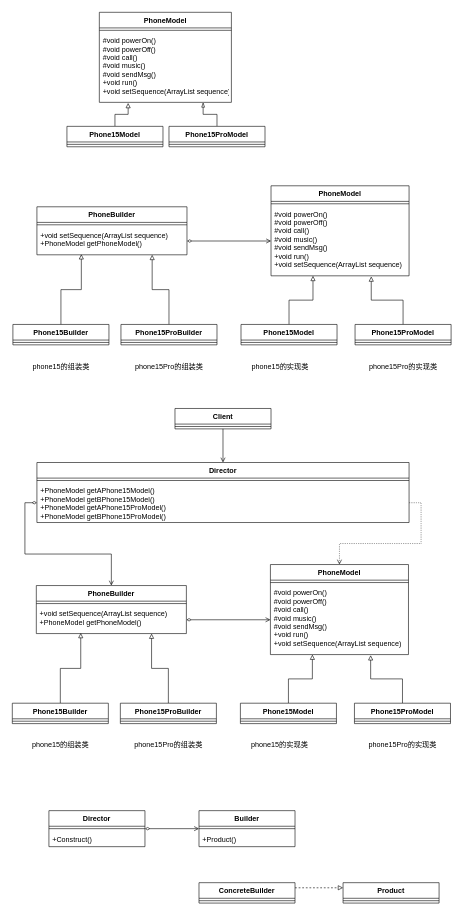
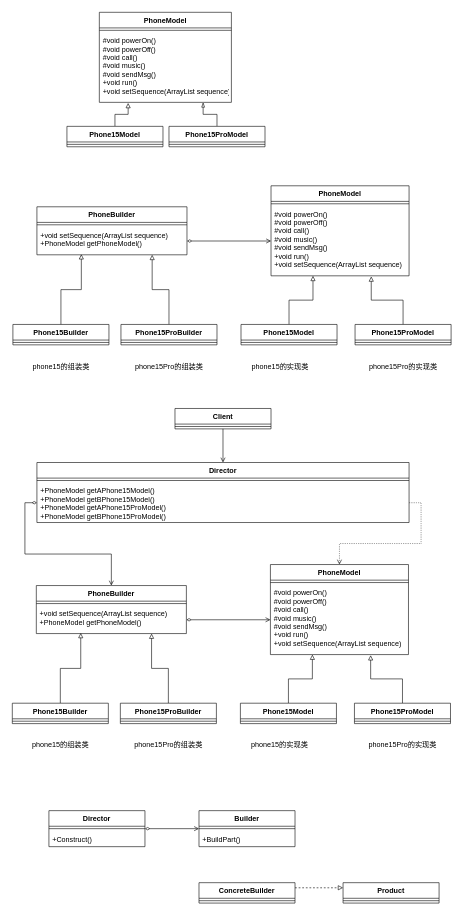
  <mxCell id="0" />
  <mxCell id="1" parent="0" />
  <mxCell id="2" value="PhoneModel" style="swimlane;fontStyle=1;align=center;verticalAlign=top;childLayout=stackLayout;horizontal=1;startSize=26;horizontalStack=0;resizeParent=1;resizeParentMax=0;resizeLast=0;collapsible=1;marginBottom=0;" vertex="1" parent="1"><mxGeometry x="165" y="20" width="220" height="150" as="geometry" /></mxCell>
  <mxCell id="3" value="" style="line;strokeWidth=1;fillColor=none;align=left;verticalAlign=middle;spacingTop=-1;spacingLeft=3;spacingRight=3;rotatable=0;labelPosition=right;points=[];portConstraint=eastwest;" vertex="1" parent="2"><mxGeometry y="26" width="220" height="8" as="geometry" /></mxCell>
  <mxCell id="4" value="#void powerOn()&#10;#void powerOff()&#10;#void call()&#10;#void music()&#10;#void sendMsg()&#10;+void run()&#10;+void setSequence(ArrayList sequence)" style="text;strokeColor=none;fillColor=none;align=left;verticalAlign=top;spacingLeft=4;spacingRight=4;overflow=hidden;rotatable=0;points=[[0,0.5],[1,0.5]];portConstraint=eastwest;" vertex="1" parent="2"><mxGeometry y="34" width="220" height="116" as="geometry" /></mxCell>
  <mxCell id="5" style="edgeStyle=orthogonalEdgeStyle;rounded=0;orthogonalLoop=1;jettySize=auto;html=1;exitX=0.5;exitY=0;exitDx=0;exitDy=0;entryX=0.218;entryY=1.009;entryDx=0;entryDy=0;entryPerimeter=0;endArrow=block;endFill=0;" edge="1" parent="1" source="6" target="4"><mxGeometry relative="1" as="geometry" /></mxCell>
  <mxCell id="6" value="Phone15Model" style="swimlane;fontStyle=1;align=center;verticalAlign=top;childLayout=stackLayout;horizontal=1;startSize=26;horizontalStack=0;resizeParent=1;resizeParentMax=0;resizeLast=0;collapsible=1;marginBottom=0;" vertex="1" parent="1"><mxGeometry x="111" y="210" width="160" height="34" as="geometry" /></mxCell>
  <mxCell id="7" value="" style="line;strokeWidth=1;fillColor=none;align=left;verticalAlign=middle;spacingTop=-1;spacingLeft=3;spacingRight=3;rotatable=0;labelPosition=right;points=[];portConstraint=eastwest;" vertex="1" parent="6"><mxGeometry y="26" width="160" height="8" as="geometry" /></mxCell>
  <mxCell id="8" style="edgeStyle=orthogonalEdgeStyle;rounded=0;orthogonalLoop=1;jettySize=auto;html=1;exitX=0.5;exitY=0;exitDx=0;exitDy=0;entryX=0.786;entryY=1;entryDx=0;entryDy=0;entryPerimeter=0;endArrow=blockThin;endFill=0;" edge="1" parent="1" source="9" target="4"><mxGeometry relative="1" as="geometry" /></mxCell>
  <mxCell id="9" value="Phone15ProModel" style="swimlane;fontStyle=1;align=center;verticalAlign=top;childLayout=stackLayout;horizontal=1;startSize=26;horizontalStack=0;resizeParent=1;resizeParentMax=0;resizeLast=0;collapsible=1;marginBottom=0;" vertex="1" parent="1"><mxGeometry x="281" y="210" width="160" height="34" as="geometry" /></mxCell>
  <mxCell id="10" value="" style="line;strokeWidth=1;fillColor=none;align=left;verticalAlign=middle;spacingTop=-1;spacingLeft=3;spacingRight=3;rotatable=0;labelPosition=right;points=[];portConstraint=eastwest;" vertex="1" parent="9"><mxGeometry y="26" width="160" height="8" as="geometry" /></mxCell>
  <mxCell id="11" value="PhoneModel" style="swimlane;fontStyle=1;align=center;verticalAlign=top;childLayout=stackLayout;horizontal=1;startSize=26;horizontalStack=0;resizeParent=1;resizeParentMax=0;resizeLast=0;collapsible=1;marginBottom=0;" vertex="1" parent="1"><mxGeometry x="451" y="309" width="230" height="150" as="geometry" /></mxCell>
  <mxCell id="12" value="" style="line;strokeWidth=1;fillColor=none;align=left;verticalAlign=middle;spacingTop=-1;spacingLeft=3;spacingRight=3;rotatable=0;labelPosition=right;points=[];portConstraint=eastwest;" vertex="1" parent="11"><mxGeometry y="26" width="230" height="8" as="geometry" /></mxCell>
  <mxCell id="13" value="#void powerOn()&#10;#void powerOff()&#10;#void call()&#10;#void music()&#10;#void sendMsg()&#10;+void run()&#10;+void setSequence(ArrayList sequence)" style="text;strokeColor=none;fillColor=none;align=left;verticalAlign=top;spacingLeft=4;spacingRight=4;overflow=hidden;rotatable=0;points=[[0,0.5],[1,0.5]];portConstraint=eastwest;" vertex="1" parent="11"><mxGeometry y="34" width="230" height="116" as="geometry" /></mxCell>
  <mxCell id="14" value="PhoneBuilder" style="swimlane;fontStyle=1;align=center;verticalAlign=top;childLayout=stackLayout;horizontal=1;startSize=26;horizontalStack=0;resizeParent=1;resizeParentMax=0;resizeLast=0;collapsible=1;marginBottom=0;" vertex="1" parent="1"><mxGeometry x="61" y="344" width="250" height="80" as="geometry" /></mxCell>
  <mxCell id="15" value="" style="line;strokeWidth=1;fillColor=none;align=left;verticalAlign=middle;spacingTop=-1;spacingLeft=3;spacingRight=3;rotatable=0;labelPosition=right;points=[];portConstraint=eastwest;" vertex="1" parent="14"><mxGeometry y="26" width="250" height="8" as="geometry" /></mxCell>
  <mxCell id="16" value="+void setSequence(ArrayList sequence)&#10;+PhoneModel getPhoneModel()" style="text;strokeColor=none;fillColor=none;align=left;verticalAlign=top;spacingLeft=4;spacingRight=4;overflow=hidden;rotatable=0;points=[[0,0.5],[1,0.5]];portConstraint=eastwest;" vertex="1" parent="14"><mxGeometry y="34" width="250" height="46" as="geometry" /></mxCell>
  <mxCell id="17" style="edgeStyle=orthogonalEdgeStyle;rounded=0;orthogonalLoop=1;jettySize=auto;html=1;exitX=0.5;exitY=0;exitDx=0;exitDy=0;entryX=0.296;entryY=0.978;entryDx=0;entryDy=0;entryPerimeter=0;endArrow=block;endFill=0;" edge="1" parent="1" source="18" target="16"><mxGeometry relative="1" as="geometry" /></mxCell>
  <mxCell id="18" value="Phone15Builder" style="swimlane;fontStyle=1;align=center;verticalAlign=top;childLayout=stackLayout;horizontal=1;startSize=26;horizontalStack=0;resizeParent=1;resizeParentMax=0;resizeLast=0;collapsible=1;marginBottom=0;" vertex="1" parent="1"><mxGeometry x="21" y="540" width="160" height="34" as="geometry" /></mxCell>
  <mxCell id="19" value="" style="line;strokeWidth=1;fillColor=none;align=left;verticalAlign=middle;spacingTop=-1;spacingLeft=3;spacingRight=3;rotatable=0;labelPosition=right;points=[];portConstraint=eastwest;" vertex="1" parent="18"><mxGeometry y="26" width="160" height="8" as="geometry" /></mxCell>
  <mxCell id="20" style="edgeStyle=orthogonalEdgeStyle;rounded=0;orthogonalLoop=1;jettySize=auto;html=1;exitX=0.5;exitY=0;exitDx=0;exitDy=0;entryX=0.768;entryY=1;entryDx=0;entryDy=0;entryPerimeter=0;endArrow=block;endFill=0;" edge="1" parent="1" source="21" target="16"><mxGeometry relative="1" as="geometry" /></mxCell>
  <mxCell id="21" value="Phone15ProBuilder" style="swimlane;fontStyle=1;align=center;verticalAlign=top;childLayout=stackLayout;horizontal=1;startSize=26;horizontalStack=0;resizeParent=1;resizeParentMax=0;resizeLast=0;collapsible=1;marginBottom=0;" vertex="1" parent="1"><mxGeometry x="201" y="540" width="160" height="34" as="geometry" /></mxCell>
  <mxCell id="22" value="" style="line;strokeWidth=1;fillColor=none;align=left;verticalAlign=middle;spacingTop=-1;spacingLeft=3;spacingRight=3;rotatable=0;labelPosition=right;points=[];portConstraint=eastwest;" vertex="1" parent="21"><mxGeometry y="26" width="160" height="8" as="geometry" /></mxCell>
  <mxCell id="23" style="edgeStyle=orthogonalEdgeStyle;rounded=0;orthogonalLoop=1;jettySize=auto;html=1;exitX=0.5;exitY=0;exitDx=0;exitDy=0;entryX=0.304;entryY=1;entryDx=0;entryDy=0;entryPerimeter=0;endArrow=block;endFill=0;" edge="1" parent="1" source="24" target="13"><mxGeometry relative="1" as="geometry" /></mxCell>
  <mxCell id="24" value="Phone15Model" style="swimlane;fontStyle=1;align=center;verticalAlign=top;childLayout=stackLayout;horizontal=1;startSize=26;horizontalStack=0;resizeParent=1;resizeParentMax=0;resizeLast=0;collapsible=1;marginBottom=0;" vertex="1" parent="1"><mxGeometry x="401" y="540" width="160" height="34" as="geometry" /></mxCell>
  <mxCell id="25" value="" style="line;strokeWidth=1;fillColor=none;align=left;verticalAlign=middle;spacingTop=-1;spacingLeft=3;spacingRight=3;rotatable=0;labelPosition=right;points=[];portConstraint=eastwest;" vertex="1" parent="24"><mxGeometry y="26" width="160" height="8" as="geometry" /></mxCell>
  <mxCell id="26" style="edgeStyle=orthogonalEdgeStyle;rounded=0;orthogonalLoop=1;jettySize=auto;html=1;exitX=0.5;exitY=0;exitDx=0;exitDy=0;entryX=0.726;entryY=1.009;entryDx=0;entryDy=0;entryPerimeter=0;endArrow=block;endFill=0;" edge="1" parent="1" source="27" target="13"><mxGeometry relative="1" as="geometry" /></mxCell>
  <mxCell id="27" value="Phone15ProModel" style="swimlane;fontStyle=1;align=center;verticalAlign=top;childLayout=stackLayout;horizontal=1;startSize=26;horizontalStack=0;resizeParent=1;resizeParentMax=0;resizeLast=0;collapsible=1;marginBottom=0;" vertex="1" parent="1"><mxGeometry x="591" y="540" width="160" height="34" as="geometry" /></mxCell>
  <mxCell id="28" value="" style="line;strokeWidth=1;fillColor=none;align=left;verticalAlign=middle;spacingTop=-1;spacingLeft=3;spacingRight=3;rotatable=0;labelPosition=right;points=[];portConstraint=eastwest;" vertex="1" parent="27"><mxGeometry y="26" width="160" height="8" as="geometry" /></mxCell>
  <mxCell id="29" style="edgeStyle=orthogonalEdgeStyle;rounded=0;orthogonalLoop=1;jettySize=auto;html=1;exitX=1;exitY=0.5;exitDx=0;exitDy=0;entryX=0;entryY=0.5;entryDx=0;entryDy=0;endArrow=open;endFill=0;startArrow=diamondThin;startFill=0;" edge="1" parent="1" source="16" target="13"><mxGeometry relative="1" as="geometry" /></mxCell>
  <mxCell id="30" value="phone15的组装类" style="text;html=1;align=center;verticalAlign=middle;resizable=0;points=[];autosize=1;strokeColor=none;fillColor=none;" vertex="1" parent="1"><mxGeometry x="46" y="600" width="110" height="20" as="geometry" /></mxCell>
  <mxCell id="31" value="phone15Pro的组装类" style="text;html=1;align=center;verticalAlign=middle;resizable=0;points=[];autosize=1;strokeColor=none;fillColor=none;" vertex="1" parent="1"><mxGeometry x="216" y="600" width="130" height="20" as="geometry" /></mxCell>
  <mxCell id="32" value="phone15的实现类" style="text;html=1;align=center;verticalAlign=middle;resizable=0;points=[];autosize=1;strokeColor=none;fillColor=none;" vertex="1" parent="1"><mxGeometry x="411" y="600" width="110" height="20" as="geometry" /></mxCell>
  <mxCell id="33" value="phone15Pro的实现类" style="text;html=1;align=center;verticalAlign=middle;resizable=0;points=[];autosize=1;strokeColor=none;fillColor=none;" vertex="1" parent="1"><mxGeometry x="606" y="600" width="130" height="20" as="geometry" /></mxCell>
  <mxCell id="34" value="PhoneModel" style="swimlane;fontStyle=1;align=center;verticalAlign=top;childLayout=stackLayout;horizontal=1;startSize=26;horizontalStack=0;resizeParent=1;resizeParentMax=0;resizeLast=0;collapsible=1;marginBottom=0;" vertex="1" parent="1"><mxGeometry x="450" y="940" width="230" height="150" as="geometry" /></mxCell>
  <mxCell id="35" value="" style="line;strokeWidth=1;fillColor=none;align=left;verticalAlign=middle;spacingTop=-1;spacingLeft=3;spacingRight=3;rotatable=0;labelPosition=right;points=[];portConstraint=eastwest;" vertex="1" parent="34"><mxGeometry y="26" width="230" height="8" as="geometry" /></mxCell>
  <mxCell id="36" value="#void powerOn()&#10;#void powerOff()&#10;#void call()&#10;#void music()&#10;#void sendMsg()&#10;+void run()&#10;+void setSequence(ArrayList sequence)" style="text;strokeColor=none;fillColor=none;align=left;verticalAlign=top;spacingLeft=4;spacingRight=4;overflow=hidden;rotatable=0;points=[[0,0.5],[1,0.5]];portConstraint=eastwest;" vertex="1" parent="34"><mxGeometry y="34" width="230" height="116" as="geometry" /></mxCell>
  <mxCell id="37" value="PhoneBuilder" style="swimlane;fontStyle=1;align=center;verticalAlign=top;childLayout=stackLayout;horizontal=1;startSize=26;horizontalStack=0;resizeParent=1;resizeParentMax=0;resizeLast=0;collapsible=1;marginBottom=0;" vertex="1" parent="1"><mxGeometry x="60" y="975" width="250" height="80" as="geometry" /></mxCell>
  <mxCell id="38" value="" style="line;strokeWidth=1;fillColor=none;align=left;verticalAlign=middle;spacingTop=-1;spacingLeft=3;spacingRight=3;rotatable=0;labelPosition=right;points=[];portConstraint=eastwest;" vertex="1" parent="37"><mxGeometry y="26" width="250" height="8" as="geometry" /></mxCell>
  <mxCell id="39" value="+void setSequence(ArrayList sequence)&#10;+PhoneModel getPhoneModel()" style="text;strokeColor=none;fillColor=none;align=left;verticalAlign=top;spacingLeft=4;spacingRight=4;overflow=hidden;rotatable=0;points=[[0,0.5],[1,0.5]];portConstraint=eastwest;" vertex="1" parent="37"><mxGeometry y="34" width="250" height="46" as="geometry" /></mxCell>
  <mxCell id="40" style="edgeStyle=orthogonalEdgeStyle;rounded=0;orthogonalLoop=1;jettySize=auto;html=1;exitX=0.5;exitY=0;exitDx=0;exitDy=0;entryX=0.296;entryY=0.978;entryDx=0;entryDy=0;entryPerimeter=0;endArrow=block;endFill=0;" edge="1" parent="1" source="41" target="39"><mxGeometry relative="1" as="geometry" /></mxCell>
  <mxCell id="41" value="Phone15Builder" style="swimlane;fontStyle=1;align=center;verticalAlign=top;childLayout=stackLayout;horizontal=1;startSize=26;horizontalStack=0;resizeParent=1;resizeParentMax=0;resizeLast=0;collapsible=1;marginBottom=0;" vertex="1" parent="1"><mxGeometry x="20" y="1171" width="160" height="34" as="geometry" /></mxCell>
  <mxCell id="42" value="" style="line;strokeWidth=1;fillColor=none;align=left;verticalAlign=middle;spacingTop=-1;spacingLeft=3;spacingRight=3;rotatable=0;labelPosition=right;points=[];portConstraint=eastwest;" vertex="1" parent="41"><mxGeometry y="26" width="160" height="8" as="geometry" /></mxCell>
  <mxCell id="43" style="edgeStyle=orthogonalEdgeStyle;rounded=0;orthogonalLoop=1;jettySize=auto;html=1;exitX=0.5;exitY=0;exitDx=0;exitDy=0;entryX=0.768;entryY=1;entryDx=0;entryDy=0;entryPerimeter=0;endArrow=block;endFill=0;" edge="1" parent="1" source="44" target="39"><mxGeometry relative="1" as="geometry" /></mxCell>
  <mxCell id="44" value="Phone15ProBuilder" style="swimlane;fontStyle=1;align=center;verticalAlign=top;childLayout=stackLayout;horizontal=1;startSize=26;horizontalStack=0;resizeParent=1;resizeParentMax=0;resizeLast=0;collapsible=1;marginBottom=0;" vertex="1" parent="1"><mxGeometry x="200" y="1171" width="160" height="34" as="geometry" /></mxCell>
  <mxCell id="45" value="" style="line;strokeWidth=1;fillColor=none;align=left;verticalAlign=middle;spacingTop=-1;spacingLeft=3;spacingRight=3;rotatable=0;labelPosition=right;points=[];portConstraint=eastwest;" vertex="1" parent="44"><mxGeometry y="26" width="160" height="8" as="geometry" /></mxCell>
  <mxCell id="46" style="edgeStyle=orthogonalEdgeStyle;rounded=0;orthogonalLoop=1;jettySize=auto;html=1;exitX=0.5;exitY=0;exitDx=0;exitDy=0;entryX=0.304;entryY=1;entryDx=0;entryDy=0;entryPerimeter=0;endArrow=block;endFill=0;" edge="1" parent="1" source="47" target="36"><mxGeometry relative="1" as="geometry" /></mxCell>
  <mxCell id="47" value="Phone15Model" style="swimlane;fontStyle=1;align=center;verticalAlign=top;childLayout=stackLayout;horizontal=1;startSize=26;horizontalStack=0;resizeParent=1;resizeParentMax=0;resizeLast=0;collapsible=1;marginBottom=0;" vertex="1" parent="1"><mxGeometry x="400" y="1171" width="160" height="34" as="geometry" /></mxCell>
  <mxCell id="48" value="" style="line;strokeWidth=1;fillColor=none;align=left;verticalAlign=middle;spacingTop=-1;spacingLeft=3;spacingRight=3;rotatable=0;labelPosition=right;points=[];portConstraint=eastwest;" vertex="1" parent="47"><mxGeometry y="26" width="160" height="8" as="geometry" /></mxCell>
  <mxCell id="49" style="edgeStyle=orthogonalEdgeStyle;rounded=0;orthogonalLoop=1;jettySize=auto;html=1;exitX=0.5;exitY=0;exitDx=0;exitDy=0;entryX=0.726;entryY=1.009;entryDx=0;entryDy=0;entryPerimeter=0;endArrow=block;endFill=0;" edge="1" parent="1" source="50" target="36"><mxGeometry relative="1" as="geometry" /></mxCell>
  <mxCell id="50" value="Phone15ProModel" style="swimlane;fontStyle=1;align=center;verticalAlign=top;childLayout=stackLayout;horizontal=1;startSize=26;horizontalStack=0;resizeParent=1;resizeParentMax=0;resizeLast=0;collapsible=1;marginBottom=0;" vertex="1" parent="1"><mxGeometry x="590" y="1171" width="160" height="34" as="geometry" /></mxCell>
  <mxCell id="51" value="" style="line;strokeWidth=1;fillColor=none;align=left;verticalAlign=middle;spacingTop=-1;spacingLeft=3;spacingRight=3;rotatable=0;labelPosition=right;points=[];portConstraint=eastwest;" vertex="1" parent="50"><mxGeometry y="26" width="160" height="8" as="geometry" /></mxCell>
  <mxCell id="52" style="edgeStyle=orthogonalEdgeStyle;rounded=0;orthogonalLoop=1;jettySize=auto;html=1;exitX=1;exitY=0.5;exitDx=0;exitDy=0;entryX=0;entryY=0.5;entryDx=0;entryDy=0;endArrow=open;endFill=0;startArrow=diamondThin;startFill=0;" edge="1" parent="1" source="39" target="36"><mxGeometry relative="1" as="geometry" /></mxCell>
  <mxCell id="53" value="phone15的组装类" style="text;html=1;align=center;verticalAlign=middle;resizable=0;points=[];autosize=1;strokeColor=none;fillColor=none;" vertex="1" parent="1"><mxGeometry x="45" y="1231" width="110" height="20" as="geometry" /></mxCell>
  <mxCell id="54" value="phone15Pro的组装类" style="text;html=1;align=center;verticalAlign=middle;resizable=0;points=[];autosize=1;strokeColor=none;fillColor=none;" vertex="1" parent="1"><mxGeometry x="215" y="1231" width="130" height="20" as="geometry" /></mxCell>
  <mxCell id="55" value="phone15的实现类" style="text;html=1;align=center;verticalAlign=middle;resizable=0;points=[];autosize=1;strokeColor=none;fillColor=none;" vertex="1" parent="1"><mxGeometry x="410" y="1231" width="110" height="20" as="geometry" /></mxCell>
  <mxCell id="56" value="phone15Pro的实现类" style="text;html=1;align=center;verticalAlign=middle;resizable=0;points=[];autosize=1;strokeColor=none;fillColor=none;" vertex="1" parent="1"><mxGeometry x="605" y="1231" width="130" height="20" as="geometry" /></mxCell>
  <mxCell id="57" value="Director" style="swimlane;fontStyle=1;align=center;verticalAlign=top;childLayout=stackLayout;horizontal=1;startSize=26;horizontalStack=0;resizeParent=1;resizeParentMax=0;resizeLast=0;collapsible=1;marginBottom=0;" vertex="1" parent="1"><mxGeometry x="61" y="770" width="620" height="100" as="geometry" /></mxCell>
  <mxCell id="58" value="" style="line;strokeWidth=1;fillColor=none;align=left;verticalAlign=middle;spacingTop=-1;spacingLeft=3;spacingRight=3;rotatable=0;labelPosition=right;points=[];portConstraint=eastwest;" vertex="1" parent="57"><mxGeometry y="26" width="620" height="8" as="geometry" /></mxCell>
  <mxCell id="59" value="+PhoneModel getAPhone15Model()&#10;+PhoneModel getBPhone15Model()&#10;+PhoneModel getAPhone15ProModel()&#10;+PhoneModel getBPhone15ProModel()&#10;" style="text;strokeColor=none;fillColor=none;align=left;verticalAlign=top;spacingLeft=4;spacingRight=4;overflow=hidden;rotatable=0;points=[[0,0.5],[1,0.5]];portConstraint=eastwest;" vertex="1" parent="57"><mxGeometry y="34" width="620" height="66" as="geometry" /></mxCell>
  <mxCell id="60" style="edgeStyle=orthogonalEdgeStyle;rounded=0;orthogonalLoop=1;jettySize=auto;html=1;exitX=0.5;exitY=1;exitDx=0;exitDy=0;startArrow=none;startFill=0;endArrow=open;endFill=0;" edge="1" parent="1" source="61" target="57"><mxGeometry relative="1" as="geometry" /></mxCell>
  <mxCell id="61" value="Client" style="swimlane;fontStyle=1;align=center;verticalAlign=top;childLayout=stackLayout;horizontal=1;startSize=26;horizontalStack=0;resizeParent=1;resizeParentMax=0;resizeLast=0;collapsible=1;marginBottom=0;" vertex="1" parent="1"><mxGeometry x="291" y="680" width="160" height="34" as="geometry" /></mxCell>
  <mxCell id="62" value="" style="line;strokeWidth=1;fillColor=none;align=left;verticalAlign=middle;spacingTop=-1;spacingLeft=3;spacingRight=3;rotatable=0;labelPosition=right;points=[];portConstraint=eastwest;" vertex="1" parent="61"><mxGeometry y="26" width="160" height="8" as="geometry" /></mxCell>
  <mxCell id="63" style="edgeStyle=orthogonalEdgeStyle;rounded=0;orthogonalLoop=1;jettySize=auto;html=1;exitX=0;exitY=0.5;exitDx=0;exitDy=0;startArrow=diamondThin;startFill=0;endArrow=open;endFill=0;" edge="1" parent="1" source="59" target="37"><mxGeometry relative="1" as="geometry" /></mxCell>
  <mxCell id="64" style="edgeStyle=orthogonalEdgeStyle;rounded=0;orthogonalLoop=1;jettySize=auto;html=1;exitX=1;exitY=0.5;exitDx=0;exitDy=0;startArrow=none;startFill=0;endArrow=open;endFill=0;dashed=1;dashPattern=1 2;" edge="1" parent="1" source="59" target="34"><mxGeometry relative="1" as="geometry" /></mxCell>
  <mxCell id="65" style="edgeStyle=orthogonalEdgeStyle;rounded=0;orthogonalLoop=1;jettySize=auto;html=1;exitX=1;exitY=0.5;exitDx=0;exitDy=0;entryX=0;entryY=-0.154;entryDx=0;entryDy=0;entryPerimeter=0;startArrow=diamondThin;startFill=0;endArrow=open;endFill=0;" edge="1" parent="1" source="66" target="71"><mxGeometry relative="1" as="geometry" /></mxCell>
  <mxCell id="66" value="Director&#10;" style="swimlane;fontStyle=1;align=center;verticalAlign=top;childLayout=stackLayout;horizontal=1;startSize=26;horizontalStack=0;resizeParent=1;resizeParentMax=0;resizeLast=0;collapsible=1;marginBottom=0;" vertex="1" parent="1"><mxGeometry x="81" y="1350" width="160" height="60" as="geometry" /></mxCell>
  <mxCell id="67" value="" style="line;strokeWidth=1;fillColor=none;align=left;verticalAlign=middle;spacingTop=-1;spacingLeft=3;spacingRight=3;rotatable=0;labelPosition=right;points=[];portConstraint=eastwest;" vertex="1" parent="66"><mxGeometry y="26" width="160" height="8" as="geometry" /></mxCell>
  <mxCell id="68" value="+Construct()" style="text;strokeColor=none;fillColor=none;align=left;verticalAlign=top;spacingLeft=4;spacingRight=4;overflow=hidden;rotatable=0;points=[[0,0.5],[1,0.5]];portConstraint=eastwest;" vertex="1" parent="66"><mxGeometry y="34" width="160" height="26" as="geometry" /></mxCell>
  <mxCell id="69" value="Builder" style="swimlane;fontStyle=1;align=center;verticalAlign=top;childLayout=stackLayout;horizontal=1;startSize=26;horizontalStack=0;resizeParent=1;resizeParentMax=0;resizeLast=0;collapsible=1;marginBottom=0;" vertex="1" parent="1"><mxGeometry x="331" y="1350" width="160" height="60" as="geometry" /></mxCell>
  <mxCell id="70" value="" style="line;strokeWidth=1;fillColor=none;align=left;verticalAlign=middle;spacingTop=-1;spacingLeft=3;spacingRight=3;rotatable=0;labelPosition=right;points=[];portConstraint=eastwest;" vertex="1" parent="69"><mxGeometry y="26" width="160" height="8" as="geometry" /></mxCell>
- <mxCell id="71" value="+Product()" style="text;strokeColor=none;fillColor=none;align=left;verticalAlign=top;spacingLeft=4;spacingRight=4;overflow=hidden;rotatable=0;points=[[0,0.5],[1,0.5]];portConstraint=eastwest;" vertex="1" parent="69"><mxGeometry y="34" width="160" height="26" as="geometry" /></mxCell>
+ <mxCell id="71" value="+BuildPart()" style="text;strokeColor=none;fillColor=none;align=left;verticalAlign=top;spacingLeft=4;spacingRight=4;overflow=hidden;rotatable=0;points=[[0,0.5],[1,0.5]];portConstraint=eastwest;" vertex="1" parent="69"><mxGeometry y="34" width="160" height="26" as="geometry" /></mxCell>
  <mxCell id="72" style="edgeStyle=orthogonalEdgeStyle;rounded=0;orthogonalLoop=1;jettySize=auto;html=1;exitX=1;exitY=0.25;exitDx=0;exitDy=0;entryX=0;entryY=0.25;entryDx=0;entryDy=0;startArrow=none;startFill=0;endArrow=block;endFill=0;dashed=1;" edge="1" parent="1" source="73" target="75"><mxGeometry relative="1" as="geometry" /></mxCell>
  <mxCell id="73" value="ConcreteBuilder" style="swimlane;fontStyle=1;align=center;verticalAlign=top;childLayout=stackLayout;horizontal=1;startSize=26;horizontalStack=0;resizeParent=1;resizeParentMax=0;resizeLast=0;collapsible=1;marginBottom=0;" vertex="1" parent="1"><mxGeometry x="331" y="1470" width="160" height="34" as="geometry" /></mxCell>
  <mxCell id="74" value="" style="line;strokeWidth=1;fillColor=none;align=left;verticalAlign=middle;spacingTop=-1;spacingLeft=3;spacingRight=3;rotatable=0;labelPosition=right;points=[];portConstraint=eastwest;" vertex="1" parent="73"><mxGeometry y="26" width="160" height="8" as="geometry" /></mxCell>
  <mxCell id="75" value="Product" style="swimlane;fontStyle=1;align=center;verticalAlign=top;childLayout=stackLayout;horizontal=1;startSize=26;horizontalStack=0;resizeParent=1;resizeParentMax=0;resizeLast=0;collapsible=1;marginBottom=0;" vertex="1" parent="1"><mxGeometry x="571" y="1470" width="160" height="34" as="geometry" /></mxCell>
  <mxCell id="76" value="" style="line;strokeWidth=1;fillColor=none;align=left;verticalAlign=middle;spacingTop=-1;spacingLeft=3;spacingRight=3;rotatable=0;labelPosition=right;points=[];portConstraint=eastwest;" vertex="1" parent="75"><mxGeometry y="26" width="160" height="8" as="geometry" /></mxCell>
